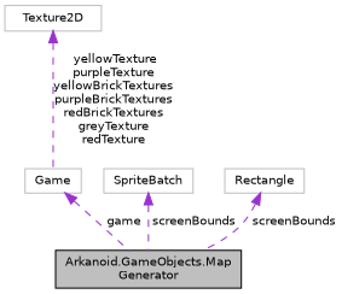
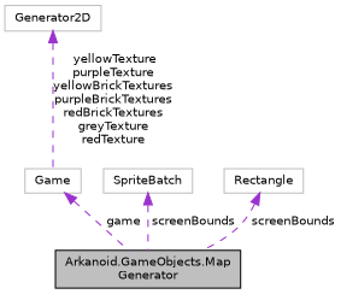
  digraph {
    node [color=grey75 fillcolor=white fontname=Helvetica fontsize=10 shape=record style=filled]
    edge [color=darkorchid3 dir=back fontname=Helvetica fontsize=10 labelfontname=Helvetica labelfontsize=10 style=dashed]
    n1 [color=black fillcolor=grey75 fontcolor=black height=0.2 label="Arkanoid.GameObjects.Map\lGenerator" width=0.4]
    n2 [height=0.2 label=Game width=0.4]
    n3 [height=0.2 label=SpriteBatch width=0.4]
    n4 [height=0.2 label=Rectangle width=0.4]
-   n5 [height=0.2 label=Texture2D width=0.4]
+   n5 [height=0.2 label=Generator2D width=0.4]
    n2 -> n1 [label=" game"]
    n3 -> n1 [label=" screenBounds"]
    n4 -> n1 [label=" screenBounds"]
    n5 -> n2 [label=" yellowTexture\npurpleTexture\nyellowBrickTextures\npurpleBrickTextures\nredBrickTextures\ngreyTexture\nredTexture"]
  }
